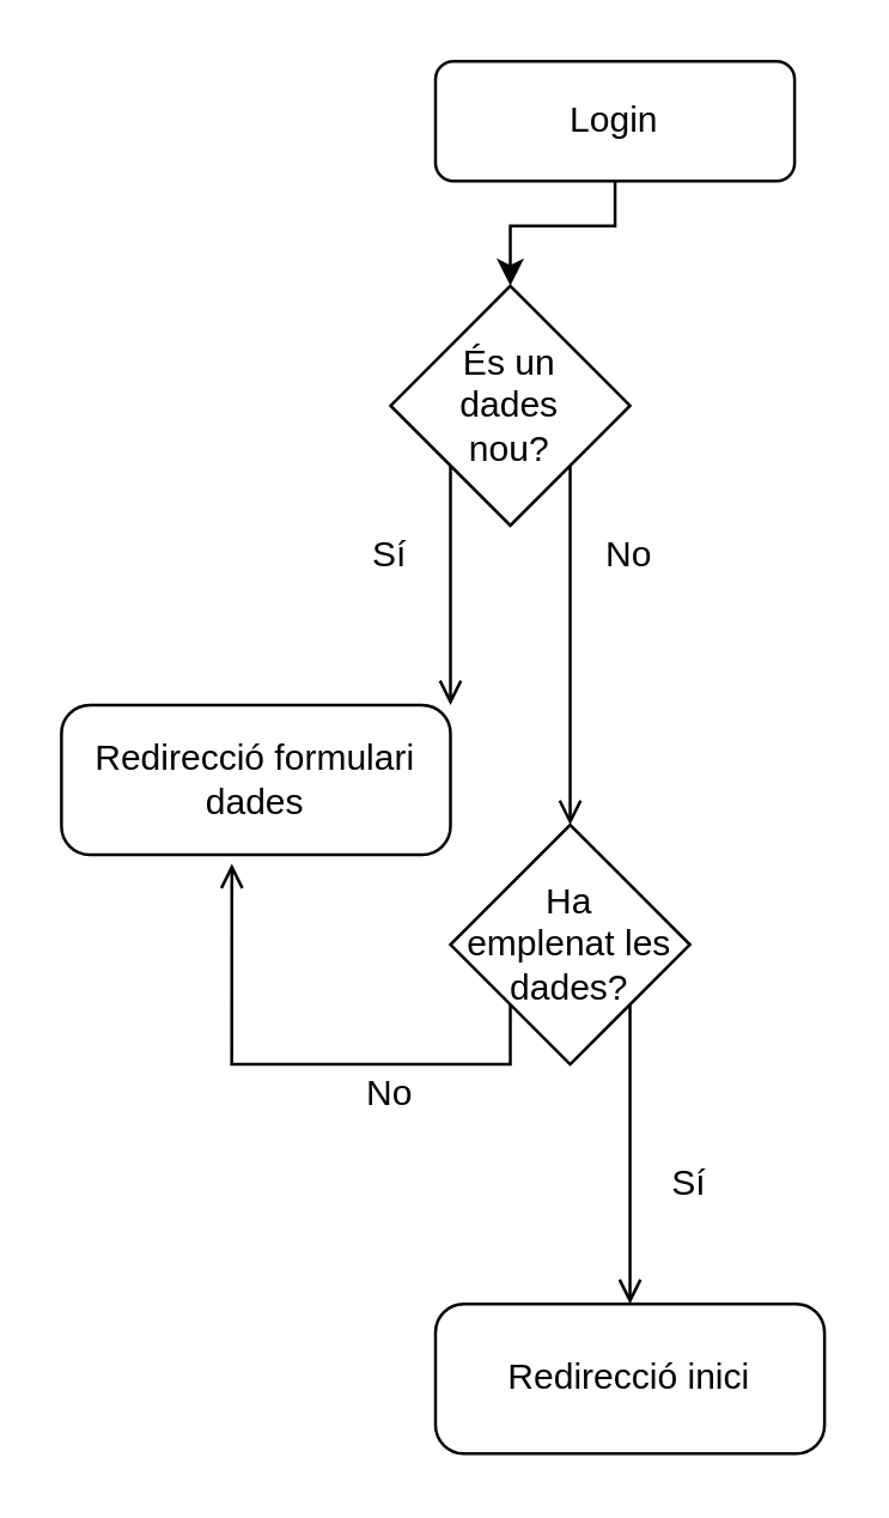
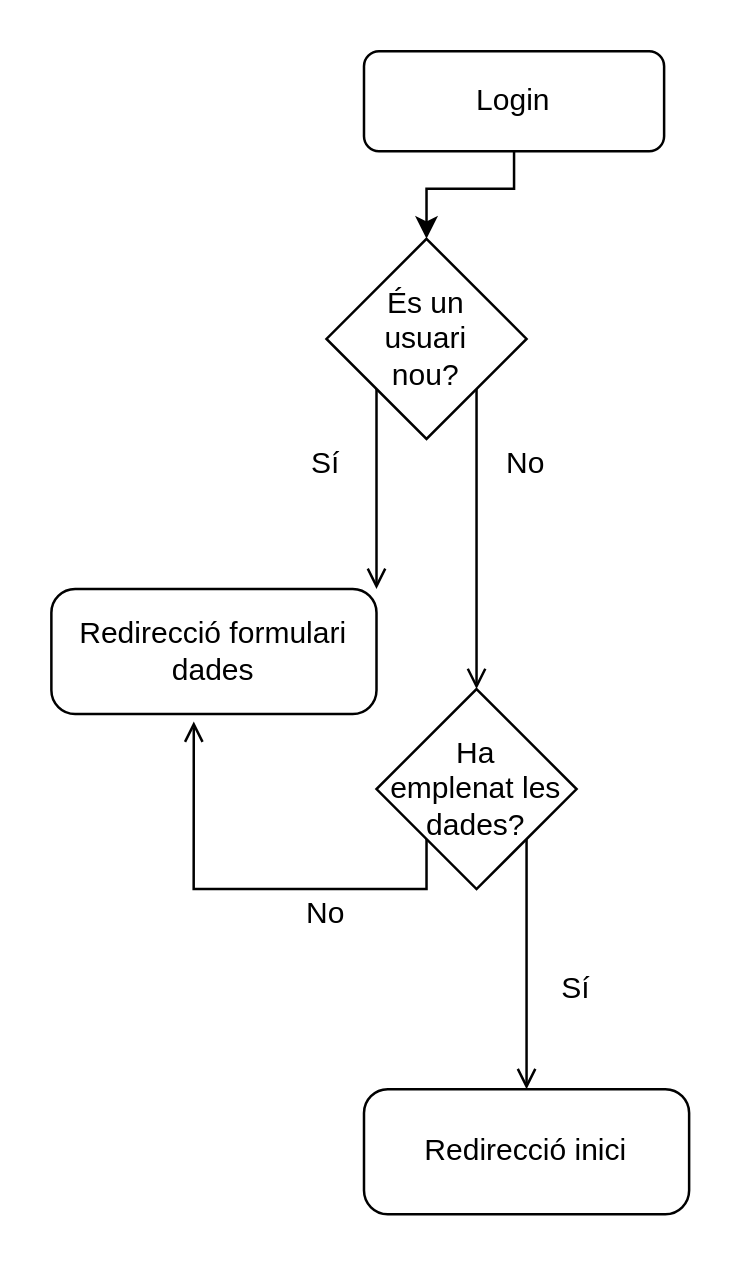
  <mxCell id="0" />
  <mxCell id="1" parent="0" />
  <mxCell id="2" value="Login" style="rounded=1;whiteSpace=wrap;html=1;fontSize=12;glass=0;strokeWidth=1;shadow=0;" vertex="1" parent="1"><mxGeometry x="145" y="20" width="120" height="40" as="geometry" /></mxCell>
  <mxCell id="3" value="Redirecció formulari dades" style="rounded=1;whiteSpace=wrap;html=1;fontSize=12;glass=0;strokeWidth=1;shadow=0;arcSize=19;" vertex="1" parent="1"><mxGeometry x="20" y="235" width="130" height="50" as="geometry" /></mxCell>
  <mxCell id="4" style="edgeStyle=orthogonalEdgeStyle;rounded=0;orthogonalLoop=1;jettySize=auto;html=1;exitX=0.5;exitY=0;exitDx=0;exitDy=0;entryX=0.5;entryY=1;entryDx=0;entryDy=0;startArrow=classic;startFill=1;endArrow=none;endFill=0;" edge="1" parent="1" source="6" target="2"><mxGeometry relative="1" as="geometry" /></mxCell>
  <mxCell id="5" style="edgeStyle=orthogonalEdgeStyle;rounded=0;orthogonalLoop=1;jettySize=auto;html=1;exitX=0;exitY=1;exitDx=0;exitDy=0;entryX=1;entryY=0;entryDx=0;entryDy=0;startArrow=none;startFill=0;endArrow=open;endFill=0;" edge="1" parent="1" source="6" target="3"><mxGeometry relative="1" as="geometry" /></mxCell>
- <mxCell id="6" value="És un &lt;br&gt;dades &lt;br&gt;nou?" style="rhombus;whiteSpace=wrap;html=1;" vertex="1" parent="1"><mxGeometry x="130" y="95" width="80" height="80" as="geometry" /></mxCell>
+ <mxCell id="6" value="És un &lt;br&gt;usuari &lt;br&gt;nou?" style="rhombus;whiteSpace=wrap;html=1;" vertex="1" parent="1"><mxGeometry x="130" y="95" width="80" height="80" as="geometry" /></mxCell>
  <mxCell id="7" value="No" style="text;html=1;strokeColor=none;fillColor=none;align=center;verticalAlign=middle;whiteSpace=wrap;rounded=0;" vertex="1" parent="1"><mxGeometry x="190" y="175" width="40" height="20" as="geometry" /></mxCell>
  <mxCell id="8" value="Sí" style="text;html=1;strokeColor=none;fillColor=none;align=center;verticalAlign=middle;whiteSpace=wrap;rounded=0;" vertex="1" parent="1"><mxGeometry x="110" y="175" width="40" height="20" as="geometry" /></mxCell>
  <mxCell id="9" value="Redirecció inici" style="rounded=1;whiteSpace=wrap;html=1;fontSize=12;glass=0;strokeWidth=1;shadow=0;arcSize=19;" vertex="1" parent="1"><mxGeometry x="145" y="435" width="130" height="50" as="geometry" /></mxCell>
  <mxCell id="10" style="edgeStyle=orthogonalEdgeStyle;rounded=0;orthogonalLoop=1;jettySize=auto;html=1;exitX=1;exitY=1;exitDx=0;exitDy=0;entryX=0.5;entryY=0;entryDx=0;entryDy=0;startArrow=none;startFill=0;endArrow=open;endFill=0;" edge="1" parent="1" source="12" target="9"><mxGeometry relative="1" as="geometry" /></mxCell>
  <mxCell id="11" style="edgeStyle=orthogonalEdgeStyle;rounded=0;orthogonalLoop=1;jettySize=auto;html=1;exitX=0;exitY=1;exitDx=0;exitDy=0;entryX=0.438;entryY=1.06;entryDx=0;entryDy=0;entryPerimeter=0;startArrow=none;startFill=0;endArrow=open;endFill=0;" edge="1" parent="1" source="12" target="3"><mxGeometry relative="1" as="geometry"><Array as="points"><mxPoint x="170" y="355" /><mxPoint x="77" y="355" /></Array></mxGeometry></mxCell>
  <mxCell id="12" value="Ha &lt;br&gt;emplenat les dades?" style="rhombus;whiteSpace=wrap;html=1;" vertex="1" parent="1"><mxGeometry x="150" y="275" width="80" height="80" as="geometry" /></mxCell>
  <mxCell id="13" style="edgeStyle=orthogonalEdgeStyle;rounded=0;orthogonalLoop=1;jettySize=auto;html=1;exitX=1;exitY=1;exitDx=0;exitDy=0;entryX=0.5;entryY=0;entryDx=0;entryDy=0;startArrow=none;startFill=0;endArrow=open;endFill=0;" edge="1" parent="1" source="6" target="12"><mxGeometry relative="1" as="geometry"><mxPoint x="190" y="155" as="sourcePoint" /><mxPoint x="190" y="375" as="targetPoint" /></mxGeometry></mxCell>
  <mxCell id="14" value="Sí" style="text;html=1;strokeColor=none;fillColor=none;align=center;verticalAlign=middle;whiteSpace=wrap;rounded=0;" vertex="1" parent="1"><mxGeometry x="210" y="385" width="40" height="20" as="geometry" /></mxCell>
  <mxCell id="15" value="No" style="text;html=1;strokeColor=none;fillColor=none;align=center;verticalAlign=middle;whiteSpace=wrap;rounded=0;" vertex="1" parent="1"><mxGeometry x="110" y="355" width="40" height="20" as="geometry" /></mxCell>
